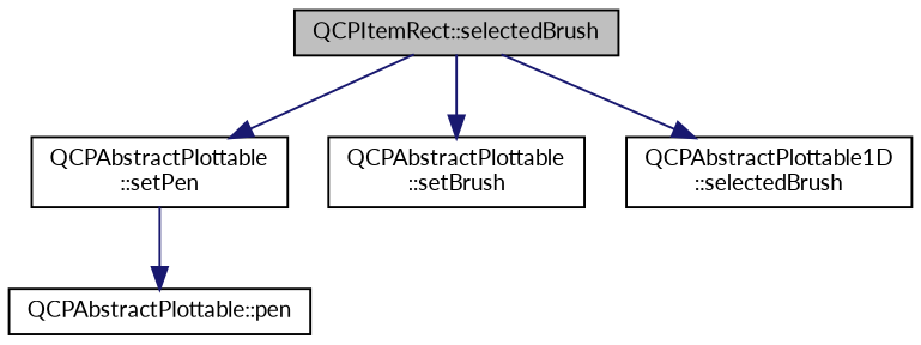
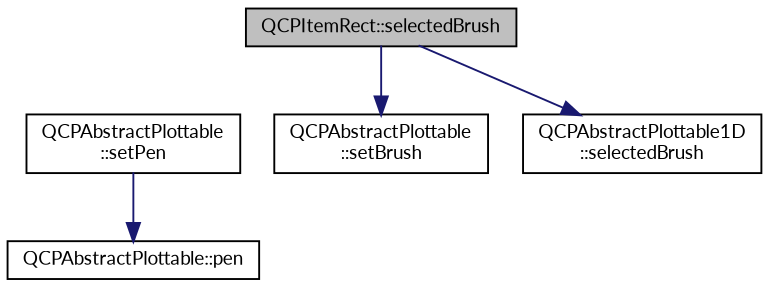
  digraph {
    fontname=Lato
    rankdir=TB
    node [color=black fillcolor=white fontname=Lato fontsize=10 shape=record style=filled]
    edge [color=midnightblue fontname=Lato fontsize=10 labelfontname=Helvetica labelfontsize=10 style=solid]
    n1 [fillcolor=grey75 fontcolor=black height=0.2 label="QCPItemRect::selectedBrush" width=0.4]
    n2 [height=0.2 label="QCPAbstractPlottable\l::setPen" width=0.4]
    n3 [height=0.2 label="QCPAbstractPlottable\l::setBrush" width=0.4]
    n4 [height=0.2 label="QCPAbstractPlottable1D\l::selectedBrush" width=0.4]
    n5 [height=0.2 label="QCPAbstractPlottable::pen" width=0.4]
-   n1 -> n2
    n1 -> n3
    n1 -> n4
    n2 -> n5
  }
